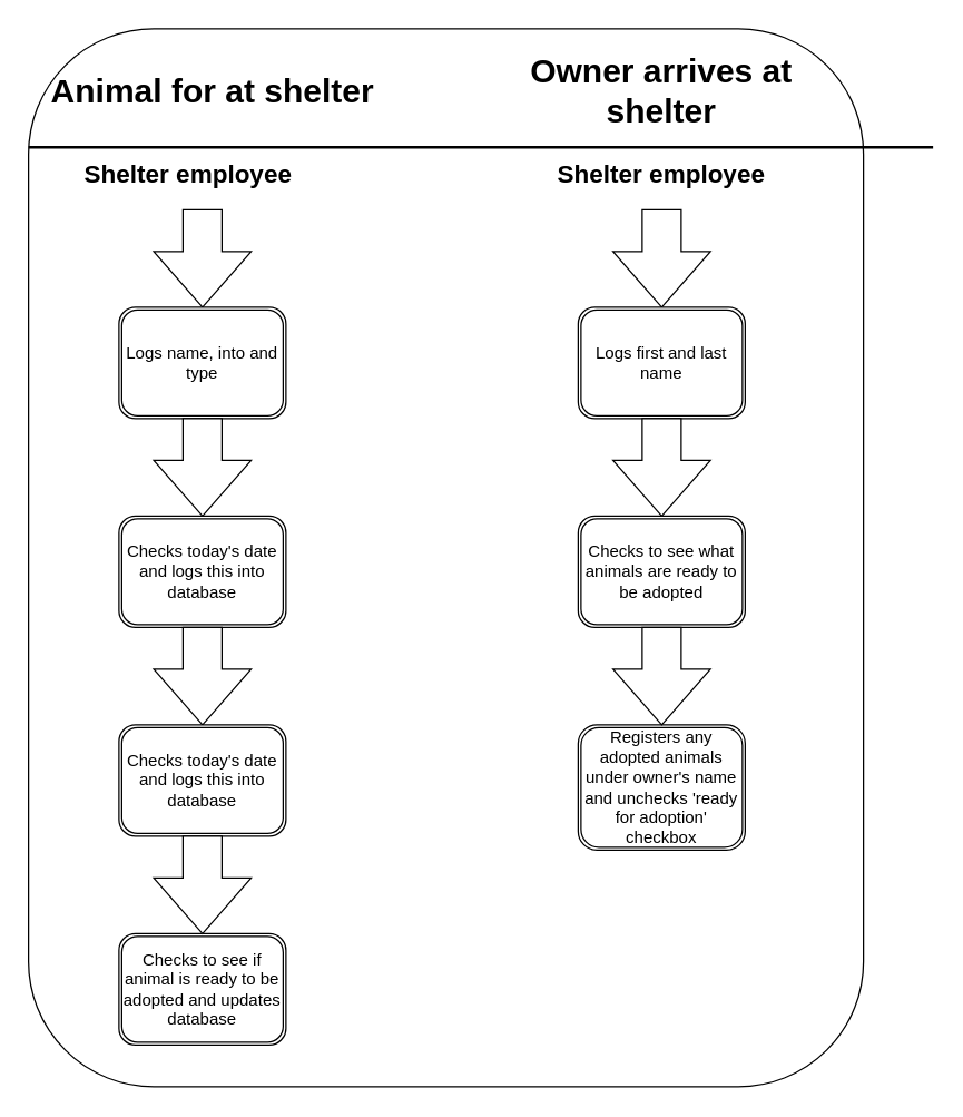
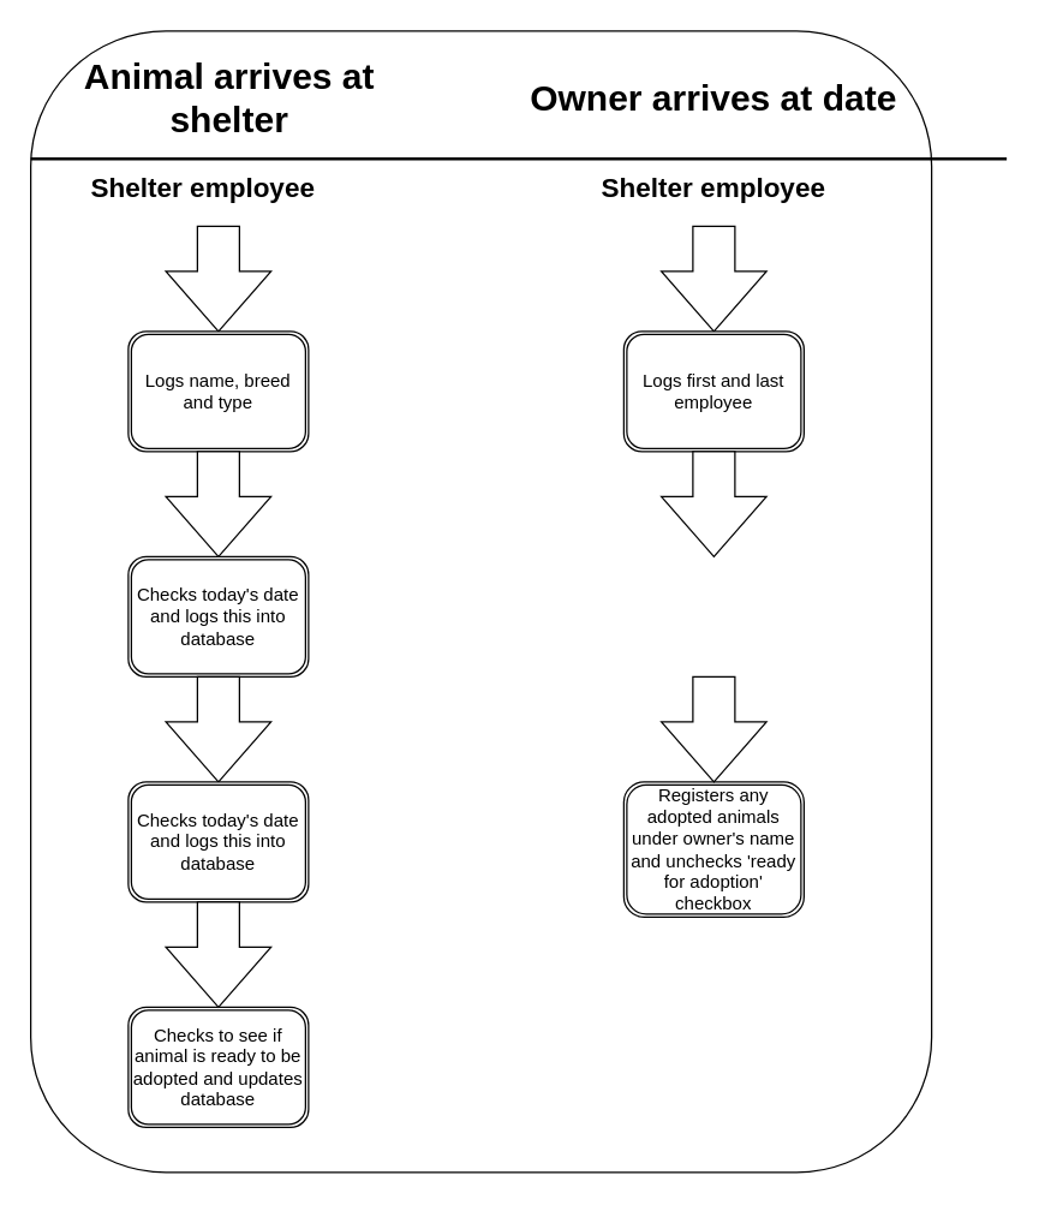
  <mxCell id="0" />
  <mxCell id="1" parent="0" />
  <mxCell id="2" value="" style="rounded=1;whiteSpace=wrap;html=1;" vertex="1" parent="1"><mxGeometry x="20" y="20" width="600" height="760" as="geometry" /></mxCell>
  <mxCell id="3" value="" style="line;strokeWidth=2;html=1;" vertex="1" parent="1"><mxGeometry x="20" y="100" width="650" height="10" as="geometry" /></mxCell>
- <mxCell id="4" value="&lt;b&gt;&lt;font style=&quot;font-size: 24px&quot;&gt;Animal for at shelter&lt;/font&gt;&lt;/b&gt;" style="text;html=1;strokeColor=none;fillColor=none;align=center;verticalAlign=middle;whiteSpace=wrap;rounded=0;" vertex="1" parent="1"><mxGeometry x="20" y="50" width="265" height="30" as="geometry" /></mxCell>
+ <mxCell id="4" value="&lt;b&gt;&lt;font style=&quot;font-size: 24px&quot;&gt;Animal arrives at shelter&lt;/font&gt;&lt;/b&gt;" style="text;html=1;strokeColor=none;fillColor=none;align=center;verticalAlign=middle;whiteSpace=wrap;rounded=0;" vertex="1" parent="1"><mxGeometry x="20" y="50" width="265" height="30" as="geometry" /></mxCell>
  <mxCell id="5" value="&lt;font style=&quot;font-size: 18px&quot;&gt;Shelter employee&lt;/font&gt;" style="text;html=1;strokeColor=none;fillColor=none;align=center;verticalAlign=middle;whiteSpace=wrap;rounded=0;fontStyle=1" vertex="1" parent="1"><mxGeometry x="50" y="110" width="170" height="30" as="geometry" /></mxCell>
  <mxCell id="6" value="" style="html=1;shadow=0;dashed=0;align=center;verticalAlign=middle;shape=mxgraph.arrows2.arrow;dy=0.6;dx=40;direction=south;notch=0;" vertex="1" parent="1"><mxGeometry x="110" y="150" width="70" height="70" as="geometry" /></mxCell>
- <mxCell id="7" value="Logs name, into and type" style="shape=ext;double=1;rounded=1;whiteSpace=wrap;html=1;" vertex="1" parent="1"><mxGeometry x="85" y="220" width="120" height="80" as="geometry" /></mxCell>
+ <mxCell id="7" value="Logs name, breed and type" style="shape=ext;double=1;rounded=1;whiteSpace=wrap;html=1;" vertex="1" parent="1"><mxGeometry x="85" y="220" width="120" height="80" as="geometry" /></mxCell>
  <mxCell id="8" value="" style="html=1;shadow=0;dashed=0;align=center;verticalAlign=middle;shape=mxgraph.arrows2.arrow;dy=0.6;dx=40;direction=south;notch=0;" vertex="1" parent="1"><mxGeometry x="110" y="300" width="70" height="70" as="geometry" /></mxCell>
  <mxCell id="9" value="Checks today's date and logs this into database" style="shape=ext;double=1;rounded=1;whiteSpace=wrap;html=1;" vertex="1" parent="1"><mxGeometry x="85" y="370" width="120" height="80" as="geometry" /></mxCell>
  <mxCell id="10" value="" style="html=1;shadow=0;dashed=0;align=center;verticalAlign=middle;shape=mxgraph.arrows2.arrow;dy=0.6;dx=40;direction=south;notch=0;" vertex="1" parent="1"><mxGeometry x="110" y="450" width="70" height="70" as="geometry" /></mxCell>
  <mxCell id="11" value="Checks today's date and logs this into database" style="shape=ext;double=1;rounded=1;whiteSpace=wrap;html=1;" vertex="1" parent="1"><mxGeometry x="85" y="520" width="120" height="80" as="geometry" /></mxCell>
- <mxCell id="12" value="&lt;b&gt;&lt;font style=&quot;font-size: 24px&quot;&gt;Owner arrives at shelter&lt;/font&gt;&lt;/b&gt;" style="text;html=1;strokeColor=none;fillColor=none;align=center;verticalAlign=middle;whiteSpace=wrap;rounded=0;" vertex="1" parent="1"><mxGeometry x="340" y="50" width="270" height="30" as="geometry" /></mxCell>
+ <mxCell id="12" value="&lt;b&gt;&lt;font style=&quot;font-size: 24px&quot;&gt;Owner arrives at date&lt;/font&gt;&lt;/b&gt;" style="text;html=1;strokeColor=none;fillColor=none;align=center;verticalAlign=middle;whiteSpace=wrap;rounded=0;" vertex="1" parent="1"><mxGeometry x="340" y="50" width="270" height="30" as="geometry" /></mxCell>
  <mxCell id="13" value="Checks to see if animal is ready to be adopted and updates database" style="shape=ext;double=1;rounded=1;whiteSpace=wrap;html=1;" vertex="1" parent="1"><mxGeometry x="85" y="670" width="120" height="80" as="geometry" /></mxCell>
  <mxCell id="14" value="" style="html=1;shadow=0;dashed=0;align=center;verticalAlign=middle;shape=mxgraph.arrows2.arrow;dy=0.6;dx=40;direction=south;notch=0;" vertex="1" parent="1"><mxGeometry x="110" y="600" width="70" height="70" as="geometry" /></mxCell>
  <mxCell id="15" value="&lt;font style=&quot;font-size: 18px&quot;&gt;Shelter employee&lt;/font&gt;" style="text;html=1;strokeColor=none;fillColor=none;align=center;verticalAlign=middle;whiteSpace=wrap;rounded=0;fontStyle=1" vertex="1" parent="1"><mxGeometry x="390" y="110" width="170" height="30" as="geometry" /></mxCell>
  <mxCell id="16" value="" style="html=1;shadow=0;dashed=0;align=center;verticalAlign=middle;shape=mxgraph.arrows2.arrow;dy=0.6;dx=40;direction=south;notch=0;" vertex="1" parent="1"><mxGeometry x="440" y="150" width="70" height="70" as="geometry" /></mxCell>
- <mxCell id="17" value="Logs first and last name" style="shape=ext;double=1;rounded=1;whiteSpace=wrap;html=1;" vertex="1" parent="1"><mxGeometry x="415" y="220" width="120" height="80" as="geometry" /></mxCell>
+ <mxCell id="17" value="Logs first and last employee" style="shape=ext;double=1;rounded=1;whiteSpace=wrap;html=1;" vertex="1" parent="1"><mxGeometry x="415" y="220" width="120" height="80" as="geometry" /></mxCell>
  <mxCell id="18" value="" style="html=1;shadow=0;dashed=0;align=center;verticalAlign=middle;shape=mxgraph.arrows2.arrow;dy=0.6;dx=40;direction=south;notch=0;" vertex="1" parent="1"><mxGeometry x="440" y="300" width="70" height="70" as="geometry" /></mxCell>
- <mxCell id="19" value="Checks to see what animals are ready to be adopted" style="shape=ext;double=1;rounded=1;whiteSpace=wrap;html=1;" vertex="1" parent="1"><mxGeometry x="415" y="370" width="120" height="80" as="geometry" /></mxCell>
  <mxCell id="20" value="Registers any adopted animals under owner's name and unchecks 'ready for adoption' checkbox" style="shape=ext;double=1;rounded=1;whiteSpace=wrap;html=1;" vertex="1" parent="1"><mxGeometry x="415" y="520" width="120" height="90" as="geometry" /></mxCell>
  <mxCell id="21" value="" style="html=1;shadow=0;dashed=0;align=center;verticalAlign=middle;shape=mxgraph.arrows2.arrow;dy=0.6;dx=40;direction=south;notch=0;" vertex="1" parent="1"><mxGeometry x="440" y="450" width="70" height="70" as="geometry" /></mxCell>
